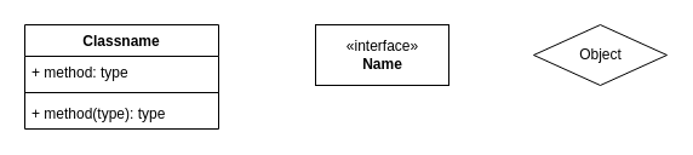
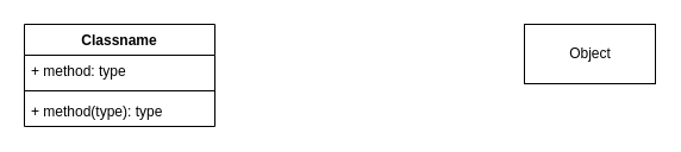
  <mxCell id="0" />
  <mxCell id="1" parent="0" />
  <mxCell id="2" value="Classname" style="swimlane;fontStyle=1;align=center;verticalAlign=top;childLayout=stackLayout;horizontal=1;startSize=26;horizontalStack=0;resizeParent=1;resizeParentMax=0;resizeLast=0;collapsible=1;marginBottom=0;" parent="1" vertex="1"><mxGeometry x="20" y="20" width="160" height="86" as="geometry" /></mxCell>
  <mxCell id="3" value="+ method: type" style="text;strokeColor=none;fillColor=none;align=left;verticalAlign=top;spacingLeft=4;spacingRight=4;overflow=hidden;rotatable=0;points=[[0,0.5],[1,0.5]];portConstraint=eastwest;" parent="2" vertex="1"><mxGeometry y="26" width="160" height="26" as="geometry" /></mxCell>
  <mxCell id="4" value="" style="line;strokeWidth=1;fillColor=none;align=left;verticalAlign=middle;spacingTop=-1;spacingLeft=3;spacingRight=3;rotatable=0;labelPosition=right;points=[];portConstraint=eastwest;strokeColor=inherit;" parent="2" vertex="1"><mxGeometry y="52" width="160" height="8" as="geometry" /></mxCell>
  <mxCell id="5" value="+ method(type): type" style="text;strokeColor=none;fillColor=none;align=left;verticalAlign=top;spacingLeft=4;spacingRight=4;overflow=hidden;rotatable=0;points=[[0,0.5],[1,0.5]];portConstraint=eastwest;" parent="2" vertex="1"><mxGeometry y="60" width="160" height="26" as="geometry" /></mxCell>
- <mxCell id="6" value="&amp;laquo;interface&amp;raquo;&lt;br&gt;&lt;b&gt;Name&lt;/b&gt;" style="html=1;" parent="1" vertex="1"><mxGeometry x="260" y="20" width="110" height="50" as="geometry" /></mxCell>
- <mxCell id="7" value="Object" style="rhombus;html=1;" parent="1" vertex="1"><mxGeometry x="440" y="20" width="110" height="50" as="geometry" /></mxCell>
+ <mxCell id="7" value="Object" style="html=1;" parent="1" vertex="1"><mxGeometry x="440" y="20" width="110" height="50" as="geometry" /></mxCell>
